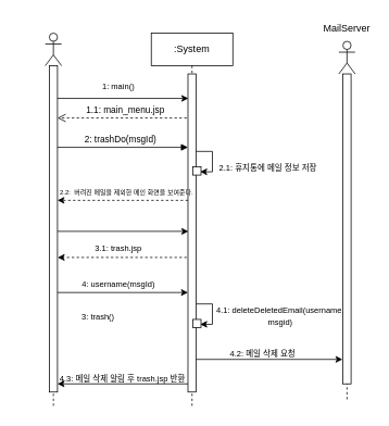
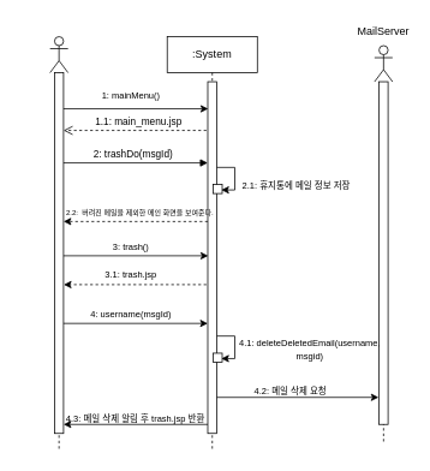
  <mxCell id="0" />
  <mxCell id="1" parent="0" />
  <mxCell id="2" value="" style="endArrow=classic;html=1;rounded=0;" edge="1" parent="1"><mxGeometry width="50" height="50" relative="1" as="geometry"><mxPoint x="231" y="440" as="sourcePoint" /><mxPoint x="419.5" y="440" as="targetPoint" /></mxGeometry></mxCell>
  <mxCell id="3" value="" style="endArrow=classic;html=1;rounded=0;dashed=1;" edge="1" parent="1"><mxGeometry width="50" height="50" relative="1" as="geometry"><mxPoint x="234.5" y="315" as="sourcePoint" /><mxPoint x="70.25" y="315" as="targetPoint" /></mxGeometry></mxCell>
  <mxCell id="4" value="" style="endArrow=classic;html=1;rounded=0;" parent="1" edge="1"><mxGeometry width="50" height="50" relative="1" as="geometry"><mxPoint x="66.999" y="120" as="sourcePoint" /><mxPoint x="230.5" y="120" as="targetPoint" /></mxGeometry></mxCell>
  <mxCell id="5" value="" style="endArrow=classic;html=1;rounded=0;" parent="1" edge="1"><mxGeometry width="50" height="50" relative="1" as="geometry"><mxPoint x="67" y="283" as="sourcePoint" /><mxPoint x="230.5" y="283" as="targetPoint" /></mxGeometry></mxCell>
  <mxCell id="6" value="2: trashDo(msgId)" style="html=1;verticalAlign=bottom;endArrow=block;curved=0;rounded=0;" parent="1" edge="1"><mxGeometry x="-0.001" width="80" relative="1" as="geometry"><mxPoint x="65" y="180" as="sourcePoint" /><mxPoint x="230" y="180" as="targetPoint" /><mxPoint as="offset" /></mxGeometry></mxCell>
  <mxCell id="7" value="" style="shape=umlLifeline;perimeter=lifelinePerimeter;whiteSpace=wrap;html=1;container=1;dropTarget=0;collapsible=0;recursiveResize=0;outlineConnect=0;portConstraint=eastwest;newEdgeStyle={&quot;curved&quot;:0,&quot;rounded&quot;:0};participant=umlActor;" parent="1" vertex="1"><mxGeometry x="55" y="40" width="20" height="460" as="geometry" /></mxCell>
  <mxCell id="8" value="" style="html=1;points=[[0,0,0,0,5],[0,1,0,0,-5],[1,0,0,0,5],[1,1,0,0,-5]];perimeter=orthogonalPerimeter;outlineConnect=0;targetShapes=umlLifeline;portConstraint=eastwest;newEdgeStyle={&quot;curved&quot;:0,&quot;rounded&quot;:0};" parent="7" vertex="1"><mxGeometry x="5" y="40" width="10" height="400" as="geometry" /></mxCell>
  <mxCell id="9" value="1.1: main_menu.jsp" style="html=1;verticalAlign=bottom;endArrow=open;dashed=1;endSize=8;curved=0;rounded=0;" parent="1" edge="1"><mxGeometry x="0.0" relative="1" as="geometry"><mxPoint x="234.5" y="144" as="sourcePoint" /><mxPoint x="70" y="144" as="targetPoint" /><mxPoint as="offset" /></mxGeometry></mxCell>
  <mxCell id="10" value=":System" style="shape=umlLifeline;perimeter=lifelinePerimeter;whiteSpace=wrap;html=1;container=1;dropTarget=0;collapsible=0;recursiveResize=0;outlineConnect=0;portConstraint=eastwest;newEdgeStyle={&quot;edgeStyle&quot;:&quot;elbowEdgeStyle&quot;,&quot;elbow&quot;:&quot;vertical&quot;,&quot;curved&quot;:0,&quot;rounded&quot;:0};" parent="1" vertex="1"><mxGeometry x="185" y="40" width="100" height="460" as="geometry" /></mxCell>
  <mxCell id="11" value="" style="html=1;points=[[0,0,0,0,5],[0,1,0,0,-5],[1,0,0,0,5],[1,1,0,0,-5]];perimeter=orthogonalPerimeter;outlineConnect=0;targetShapes=umlLifeline;portConstraint=eastwest;newEdgeStyle={&quot;curved&quot;:0,&quot;rounded&quot;:0};" parent="10" vertex="1"><mxGeometry x="45" y="50" width="10" height="390" as="geometry" /></mxCell>
  <mxCell id="12" value="" style="html=1;points=[[0,0,0,0,5],[0,1,0,0,-5],[1,0,0,0,5],[1,1,0,0,-5]];perimeter=orthogonalPerimeter;outlineConnect=0;targetShapes=umlLifeline;portConstraint=eastwest;newEdgeStyle={&quot;curved&quot;:0,&quot;rounded&quot;:0};" parent="10" vertex="1"><mxGeometry x="51" y="164" width="10" height="10" as="geometry" /></mxCell>
  <mxCell id="13" value="" style="endArrow=classic;html=1;rounded=0;" parent="1" edge="1"><mxGeometry width="50" height="50" relative="1" as="geometry"><mxPoint x="240.024" y="185" as="sourcePoint" /><mxPoint x="245" y="210" as="targetPoint" /><Array as="points"><mxPoint x="260" y="185" /><mxPoint x="260" y="210" /></Array></mxGeometry></mxCell>
  <mxCell id="14" value="&lt;font style=&quot;font-size: 10px;&quot;&gt;2.1: 휴지통에 메일 정보 저장&lt;/font&gt;" style="text;html=1;align=center;verticalAlign=middle;whiteSpace=wrap;rounded=0;" parent="1" vertex="1"><mxGeometry x="252" y="190" width="153" height="30" as="geometry" /></mxCell>
  <mxCell id="15" value="" style="endArrow=classic;html=1;rounded=0;dashed=1;" parent="1" edge="1"><mxGeometry width="50" height="50" relative="1" as="geometry"><mxPoint x="230" y="245" as="sourcePoint" /><mxPoint x="70" y="245" as="targetPoint" /></mxGeometry></mxCell>
  <mxCell id="16" value="&lt;font style=&quot;font-size: 8px;&quot;&gt;2.2:&amp;nbsp; 버려진 메일을 제외한 메인 화면을 보여준다.&lt;/font&gt;" style="text;html=1;align=center;verticalAlign=middle;whiteSpace=wrap;rounded=0;" parent="1" vertex="1"><mxGeometry x="20" y="220" width="270" height="30" as="geometry" /></mxCell>
- <mxCell id="17" value="&lt;font style=&quot;font-size: 10px;&quot;&gt;3: trash()&lt;/font&gt;" style="text;html=1;align=center;verticalAlign=middle;whiteSpace=wrap;rounded=0;" parent="1" vertex="1"><mxGeometry x="85" y="373" width="70" height="30" as="geometry" /></mxCell>
- <mxCell id="18" value="&lt;font style=&quot;font-size: 10px;&quot;&gt;1: main()&lt;/font&gt;" style="text;html=1;align=center;verticalAlign=middle;whiteSpace=wrap;rounded=0;" parent="1" vertex="1"><mxGeometry x="95" y="90" width="100" height="30" as="geometry" /></mxCell>
+ <mxCell id="17" value="&lt;font style=&quot;font-size: 10px;&quot;&gt;3: trash()&lt;/font&gt;" style="text;html=1;align=center;verticalAlign=middle;whiteSpace=wrap;rounded=0;" parent="1" vertex="1"><mxGeometry x="110" y="258" width="70" height="30" as="geometry" /></mxCell>
+ <mxCell id="18" value="&lt;font style=&quot;font-size: 10px;&quot;&gt;1: mainMenu()&lt;/font&gt;" style="text;html=1;align=center;verticalAlign=middle;whiteSpace=wrap;rounded=0;" parent="1" vertex="1"><mxGeometry x="95" y="90" width="100" height="30" as="geometry" /></mxCell>
  <mxCell id="19" value="&lt;font style=&quot;font-size: 10px;&quot;&gt;3.1: trash.jsp&lt;/font&gt;" style="text;html=1;align=center;verticalAlign=middle;whiteSpace=wrap;rounded=0;" vertex="1" parent="1"><mxGeometry x="115" y="288" width="60" height="30" as="geometry" /></mxCell>
  <mxCell id="20" value="" style="endArrow=classic;html=1;rounded=0;" edge="1" parent="1"><mxGeometry width="50" height="50" relative="1" as="geometry"><mxPoint x="69.987" y="358" as="sourcePoint" /><mxPoint x="230" y="358" as="targetPoint" /></mxGeometry></mxCell>
  <mxCell id="21" value="&lt;font style=&quot;font-size: 10px;&quot;&gt;4: username(msgId)&lt;/font&gt;" style="text;html=1;align=center;verticalAlign=middle;whiteSpace=wrap;rounded=0;" vertex="1" parent="1"><mxGeometry x="90" y="333" width="110" height="30" as="geometry" /></mxCell>
  <mxCell id="22" value="" style="html=1;points=[[0,0,0,0,5],[0,1,0,0,-5],[1,0,0,0,5],[1,1,0,0,-5]];perimeter=orthogonalPerimeter;outlineConnect=0;targetShapes=umlLifeline;portConstraint=eastwest;newEdgeStyle={&quot;curved&quot;:0,&quot;rounded&quot;:0};" vertex="1" parent="1"><mxGeometry x="236" y="391" width="10" height="10" as="geometry" /></mxCell>
  <mxCell id="23" value="" style="endArrow=classic;html=1;rounded=0;" edge="1" parent="1"><mxGeometry width="50" height="50" relative="1" as="geometry"><mxPoint x="240.024" y="372" as="sourcePoint" /><mxPoint x="245" y="397" as="targetPoint" /><Array as="points"><mxPoint x="260" y="372" /><mxPoint x="260" y="397" /></Array></mxGeometry></mxCell>
  <mxCell id="24" value="&lt;font style=&quot;font-size: 10px;&quot;&gt;4.1: deleteDeletedEmail(username, msgid)&lt;/font&gt;" style="text;html=1;align=center;verticalAlign=middle;whiteSpace=wrap;rounded=0;" vertex="1" parent="1"><mxGeometry x="252" y="371" width="183" height="30" as="geometry" /></mxCell>
  <mxCell id="25" value="MailServer" style="text;html=1;align=center;verticalAlign=middle;whiteSpace=wrap;rounded=0;" vertex="1" parent="1"><mxGeometry x="395" y="20" width="60" height="30" as="geometry" /></mxCell>
  <mxCell id="26" value="" style="shape=umlLifeline;perimeter=lifelinePerimeter;whiteSpace=wrap;html=1;container=1;dropTarget=0;collapsible=0;recursiveResize=0;outlineConnect=0;portConstraint=eastwest;newEdgeStyle={&quot;curved&quot;:0,&quot;rounded&quot;:0};participant=umlActor;" vertex="1" parent="1"><mxGeometry x="415" y="50" width="20" height="440" as="geometry" /></mxCell>
  <mxCell id="27" value="" style="html=1;points=[[0,0,0,0,5],[0,1,0,0,-5],[1,0,0,0,5],[1,1,0,0,-5]];perimeter=orthogonalPerimeter;outlineConnect=0;targetShapes=umlLifeline;portConstraint=eastwest;newEdgeStyle={&quot;curved&quot;:0,&quot;rounded&quot;:0};" vertex="1" parent="26"><mxGeometry x="5" y="40" width="10" height="380" as="geometry" /></mxCell>
  <mxCell id="28" value="&lt;font style=&quot;font-size: 10px;&quot;&gt;4.2: 메일 삭제 요청&lt;/font&gt;" style="text;html=1;align=center;verticalAlign=middle;whiteSpace=wrap;rounded=0;" vertex="1" parent="1"><mxGeometry x="277" y="418" width="90" height="30" as="geometry" /></mxCell>
  <mxCell id="29" value="" style="endArrow=classic;html=1;rounded=0;" edge="1" parent="1" source="11"><mxGeometry width="50" height="50" relative="1" as="geometry"><mxPoint x="219.5" y="470" as="sourcePoint" /><mxPoint x="70" y="470" as="targetPoint" /></mxGeometry></mxCell>
  <mxCell id="30" value="&lt;font style=&quot;font-size: 10px;&quot;&gt;4.3: 메일 삭제 알림 후 trash.jsp 반환&lt;/font&gt;" style="text;html=1;align=center;verticalAlign=middle;whiteSpace=wrap;rounded=0;" vertex="1" parent="1"><mxGeometry x="55" y="448" width="190" height="30" as="geometry" /></mxCell>
